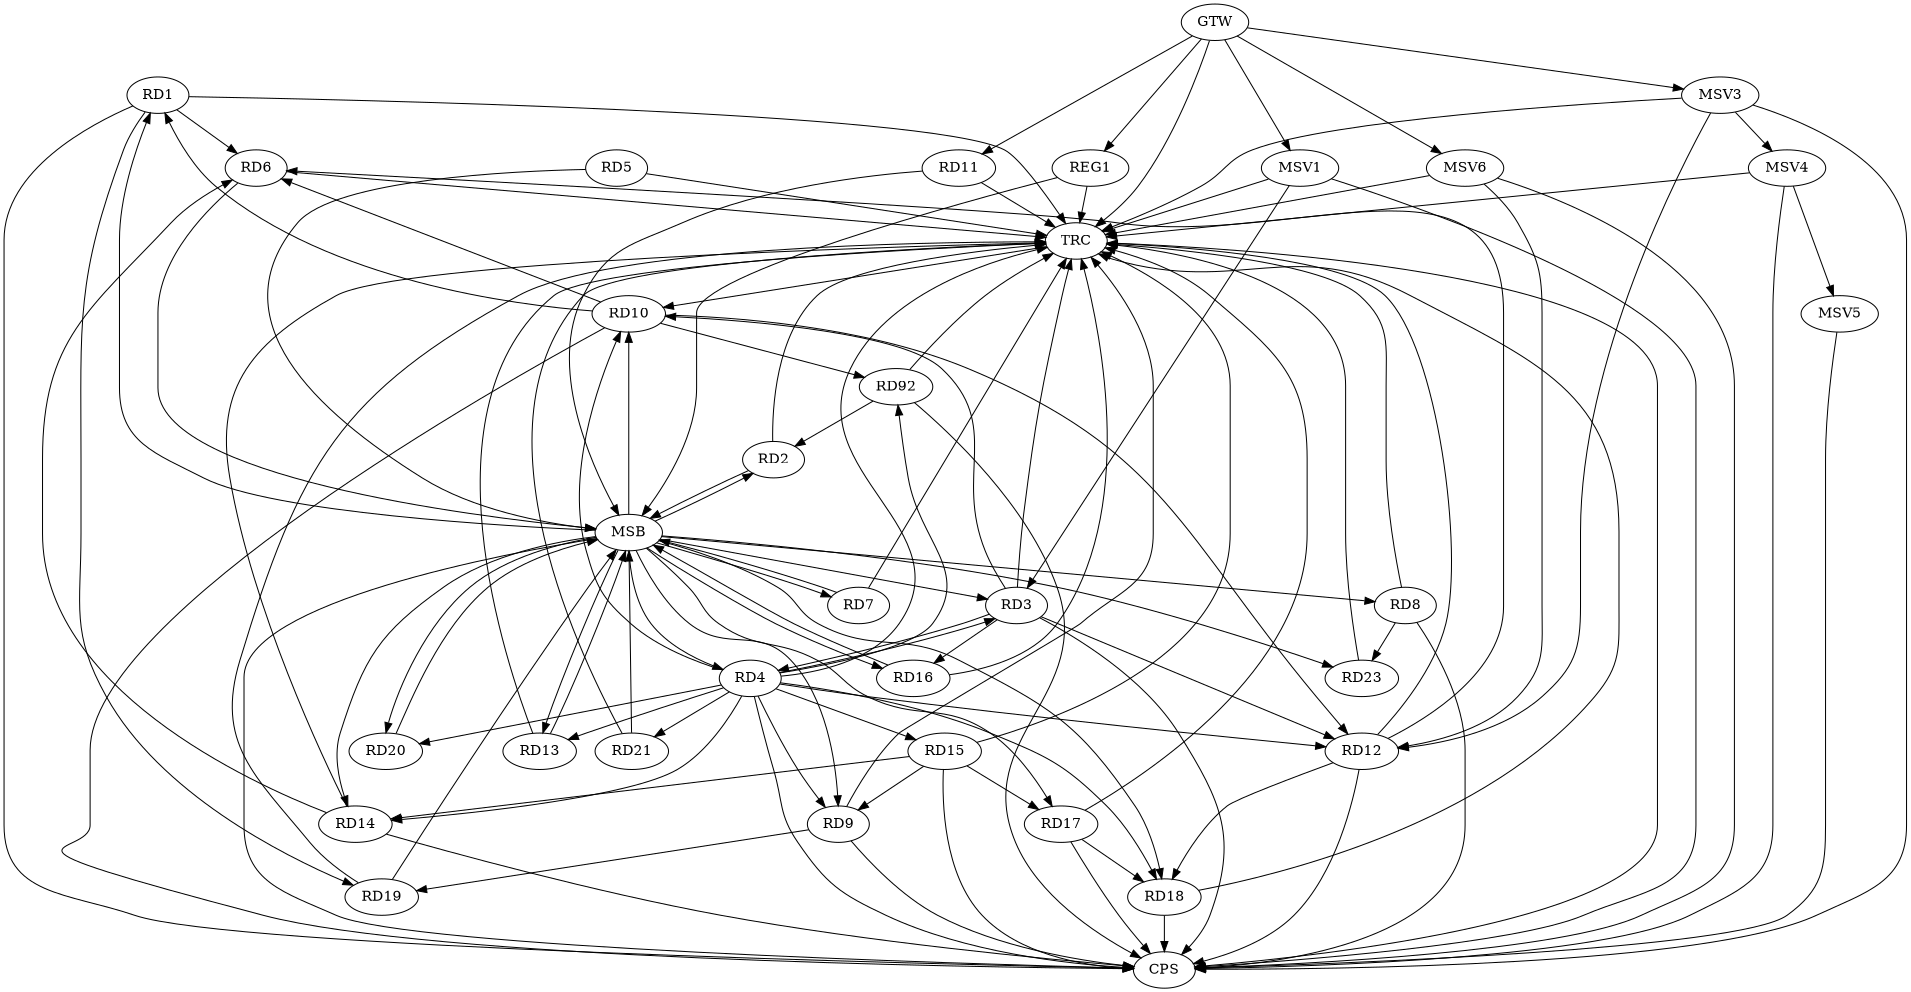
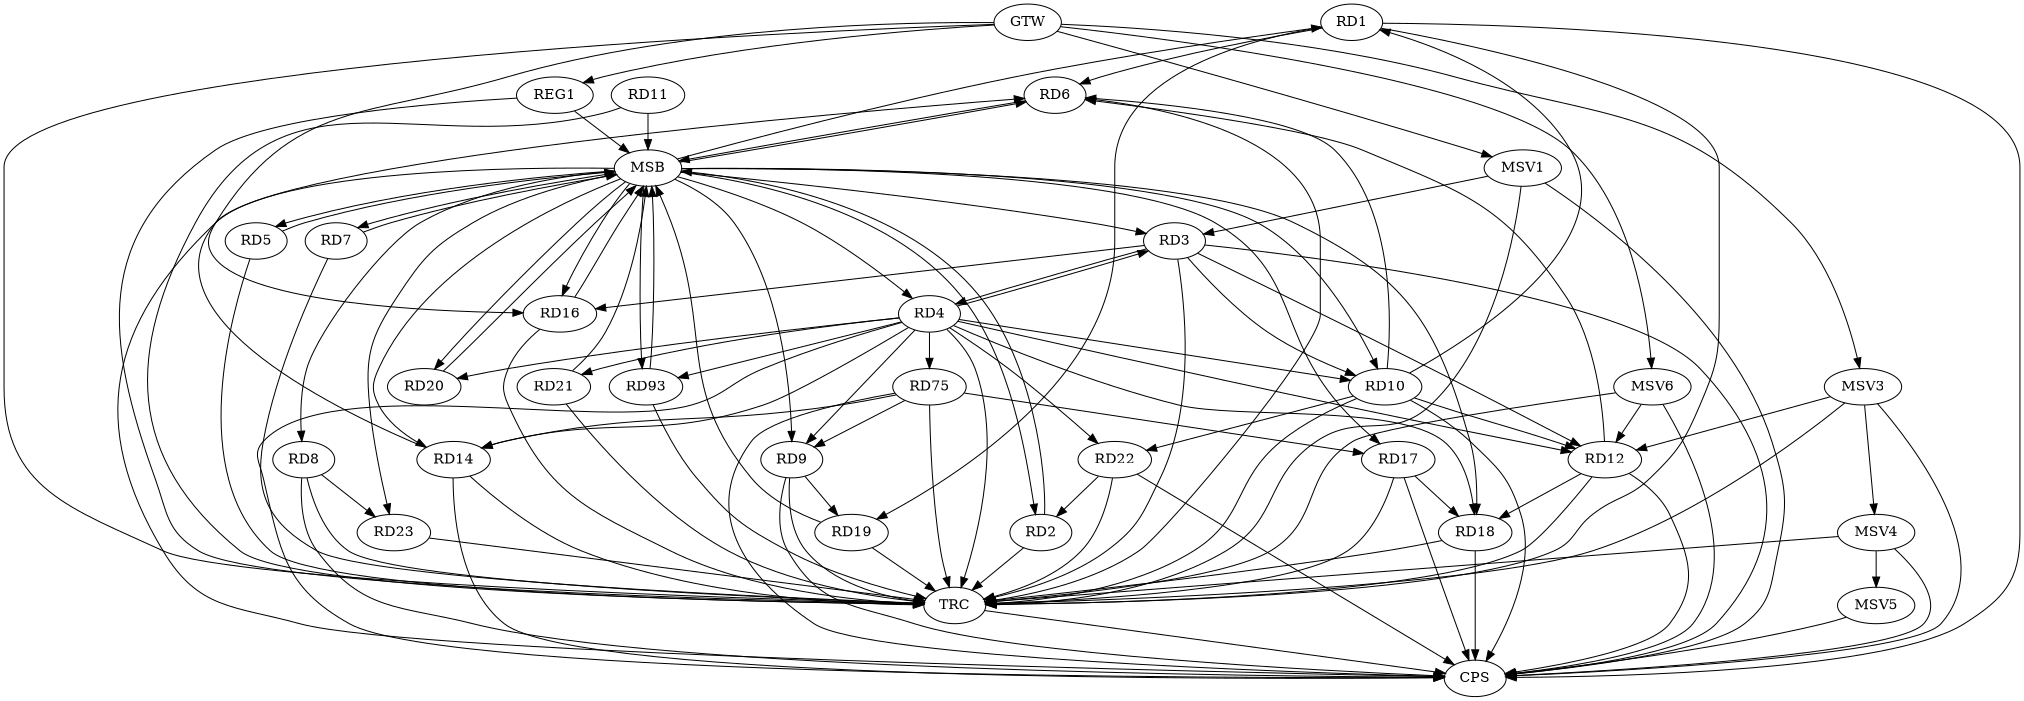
  strict digraph {
    n1 [label=RD1]
    n2 [label=RD6]
    n3 [label=RD19]
    n4 [label=CPS]
    n5 [label=TRC]
    n6 [label=MSB]
    n7 [label=RD2]
    n8 [label=RD3]
    n9 [label=RD4]
    n10 [label=RD10]
    n11 [label=RD16]
    n12 [label=RD9]
-   n13 [label=RD13]
+   n13 [label=RD93]
    n14 [label=RD14]
    n15 [label=RD18]
    n16 [label=RD20]
    n17 [label=RD5]
    n18 [label=RD7]
    n19 [label=RD8]
    n20 [label=RD23]
    n21 [label=RD17]
    n22 [label=RD12]
-   n23 [label=RD15]
+   n23 [label=RD75]
    n24 [label=RD21]
-   n25 [label=RD92]
+   n25 [label=RD22]
    n26 [label=RD11]
    n27 [label=REG1]
    n28 [label=GTW]
    n29 [label=MSV1]
    n30 [label=MSV3]
    n31 [label=MSV6]
    n32 [label=MSV4]
    n33 [label=MSV5]
    n1 -> n2
    n1 -> n3
    n1 -> n4
    n1 -> n5
    n2 -> n5
    n2 -> n6
    n3 -> n5
    n3 -> n6
    n5 -> n4
    n6 -> n1
+   n6 -> n2
    n6 -> n4
    n6 -> n7
    n6 -> n8
    n6 -> n9
    n6 -> n10
    n6 -> n11
    n6 -> n12
    n6 -> n13
    n6 -> n14
    n6 -> n15
    n6 -> n16
+   n6 -> n17
    n6 -> n18
    n6 -> n19
    n6 -> n20
    n6 -> n21
    n7 -> n5
    n7 -> n6
    n8 -> n4
    n8 -> n5
    n8 -> n9
    n8 -> n10
    n8 -> n11
    n8 -> n22
    n9 -> n4
    n9 -> n5
    n9 -> n8
    n9 -> n10
    n9 -> n12
    n9 -> n13
    n9 -> n14
    n9 -> n15
    n9 -> n16
    n9 -> n22
    n9 -> n23
    n9 -> n24
    n9 -> n25
    n10 -> n1
    n10 -> n2
    n10 -> n4
-   n5 -> n10
+   n10 -> n5
    n10 -> n22
    n10 -> n25
    n11 -> n5
    n11 -> n6
    n12 -> n3
    n12 -> n4
    n12 -> n5
    n13 -> n5
    n13 -> n6
    n14 -> n2
    n14 -> n4
    n14 -> n5
    n15 -> n4
    n15 -> n5
    n16 -> n6
    n17 -> n5
    n17 -> n6
    n18 -> n5
    n18 -> n6
    n19 -> n4
    n19 -> n5
    n19 -> n20
    n20 -> n5
    n21 -> n4
    n21 -> n5
    n21 -> n15
    n22 -> n2
    n22 -> n4
    n22 -> n5
    n22 -> n15
    n23 -> n4
    n23 -> n5
    n23 -> n12
    n23 -> n14
    n23 -> n21
    n24 -> n5
    n24 -> n6
    n25 -> n4
    n25 -> n5
    n25 -> n7
    n26 -> n5
    n26 -> n6
    n27 -> n5
    n27 -> n6
    n28 -> n5
-   n28 -> n26
+   n28 -> n11
    n28 -> n27
    n28 -> n29
    n28 -> n30
    n28 -> n31
    n29 -> n4
    n29 -> n5
    n29 -> n8
    n30 -> n4
    n30 -> n5
    n30 -> n22
    n30 -> n32
    n31 -> n4
    n31 -> n5
    n31 -> n22
    n32 -> n4
    n32 -> n5
    n32 -> n33
    n33 -> n4
  }
